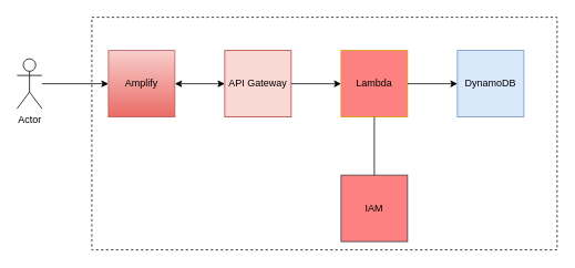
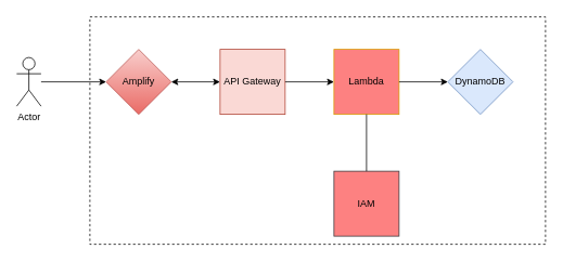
  <mxCell id="0" />
  <mxCell id="1" parent="0" />
- <mxCell id="2" value="Amplify" style="whiteSpace=wrap;html=1;aspect=fixed;fillColor=#f8cecc;strokeColor=#b85450;gradientColor=#ea6b66;" vertex="1" parent="1"><mxGeometry x="130" y="60" width="80" height="80" as="geometry" /></mxCell>
+ <mxCell id="2" value="Amplify" style="rhombus;whiteSpace=wrap;html=1;aspect=fixed;fillColor=#f8cecc;strokeColor=#b85450;gradientColor=#ea6b66;" vertex="1" parent="1"><mxGeometry x="130" y="60" width="80" height="80" as="geometry" /></mxCell>
  <mxCell id="3" value="Lambda" style="whiteSpace=wrap;html=1;aspect=fixed;fillColor=#fd8181;strokeColor=#d79b00;" vertex="1" parent="1"><mxGeometry x="410" y="60" width="80" height="80" as="geometry" /></mxCell>
  <mxCell id="4" value="API Gateway" style="whiteSpace=wrap;html=1;aspect=fixed;fillColor=#fad9d5;strokeColor=#ae4132;" vertex="1" parent="1"><mxGeometry x="270" y="60" width="80" height="80" as="geometry" /></mxCell>
- <mxCell id="5" value="DynamoDB" style="whiteSpace=wrap;html=1;aspect=fixed;fillColor=#dae8fc;strokeColor=#6c8ebf;" vertex="1" parent="1"><mxGeometry x="550" y="60" width="80" height="80" as="geometry" /></mxCell>
+ <mxCell id="5" value="DynamoDB" style="rhombus;whiteSpace=wrap;html=1;aspect=fixed;fillColor=#dae8fc;strokeColor=#6c8ebf;" vertex="1" parent="1"><mxGeometry x="550" y="60" width="80" height="80" as="geometry" /></mxCell>
  <mxCell id="6" value="IAM" style="whiteSpace=wrap;html=1;aspect=fixed;fillColor=#fd8181;strokeColor=#36393d;strokeWidth=1;" vertex="1" parent="1"><mxGeometry x="410" y="210" width="80" height="80" as="geometry" /></mxCell>
  <mxCell id="7" value="Actor" style="shape=umlActor;verticalLabelPosition=bottom;verticalAlign=top;html=1;outlineConnect=0;" vertex="1" parent="1"><mxGeometry x="20" y="70" width="30" height="60" as="geometry" /></mxCell>
  <mxCell id="8" value="" style="endArrow=none;dashed=1;html=1;rounded=0;" edge="1" parent="1"><mxGeometry width="50" height="50" relative="1" as="geometry"><mxPoint x="670" y="300" as="sourcePoint" /><mxPoint x="110" y="20" as="targetPoint" /><Array as="points"><mxPoint x="110" y="300" /></Array></mxGeometry></mxCell>
  <mxCell id="9" value="" style="endArrow=none;dashed=1;html=1;rounded=0;" edge="1" parent="1"><mxGeometry width="50" height="50" relative="1" as="geometry"><mxPoint x="110" y="20" as="sourcePoint" /><mxPoint x="670" y="300" as="targetPoint" /><Array as="points"><mxPoint x="670" y="20" /></Array></mxGeometry></mxCell>
  <mxCell id="10" value="" style="endArrow=classic;html=1;rounded=0;entryX=0;entryY=0.5;entryDx=0;entryDy=0;exitX=1;exitY=0.5;exitDx=0;exitDy=0;" edge="1" parent="1" source="3" target="5"><mxGeometry width="50" height="50" relative="1" as="geometry"><mxPoint x="510" y="160" as="sourcePoint" /><mxPoint x="450" y="150" as="targetPoint" /></mxGeometry></mxCell>
  <mxCell id="11" value="" style="endArrow=classic;html=1;rounded=0;exitX=1;exitY=0.5;exitDx=0;exitDy=0;entryX=0;entryY=0.5;entryDx=0;entryDy=0;" edge="1" parent="1" source="4" target="3"><mxGeometry width="50" height="50" relative="1" as="geometry"><mxPoint x="350" y="310" as="sourcePoint" /><mxPoint x="400" y="260" as="targetPoint" /></mxGeometry></mxCell>
  <mxCell id="12" value="" style="endArrow=none;html=1;rounded=0;entryX=0.5;entryY=1;entryDx=0;entryDy=0;exitX=0.5;exitY=0;exitDx=0;exitDy=0;" edge="1" parent="1" source="6" target="3"><mxGeometry width="50" height="50" relative="1" as="geometry"><mxPoint x="350" y="310" as="sourcePoint" /><mxPoint x="400" y="260" as="targetPoint" /></mxGeometry></mxCell>
  <mxCell id="13" value="" style="endArrow=classic;startArrow=classic;html=1;rounded=0;exitX=1;exitY=0.5;exitDx=0;exitDy=0;entryX=0;entryY=0.5;entryDx=0;entryDy=0;" edge="1" parent="1" source="2" target="4"><mxGeometry width="50" height="50" relative="1" as="geometry"><mxPoint x="350" y="310" as="sourcePoint" /><mxPoint x="400" y="260" as="targetPoint" /></mxGeometry></mxCell>
  <mxCell id="14" value="" style="endArrow=classic;html=1;rounded=0;entryX=0;entryY=0.5;entryDx=0;entryDy=0;" edge="1" parent="1" source="7" target="2"><mxGeometry width="50" height="50" relative="1" as="geometry"><mxPoint x="350" y="310" as="sourcePoint" /><mxPoint x="110" y="100" as="targetPoint" /></mxGeometry></mxCell>
